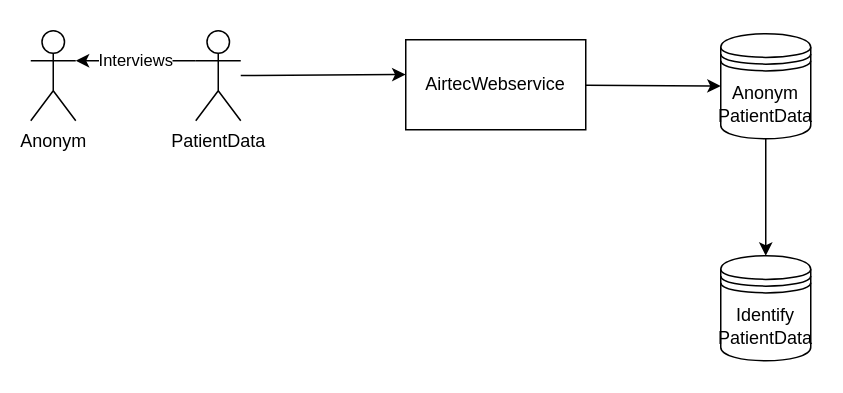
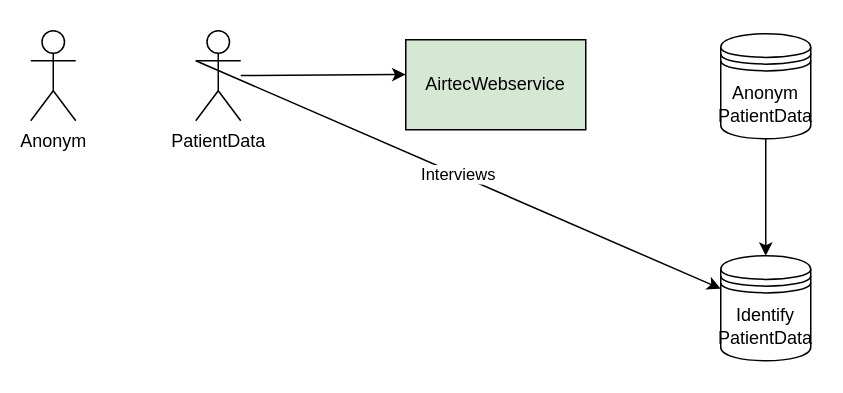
  <mxCell id="0" />
  <mxCell id="1" parent="0" />
  <mxCell id="2" value="Anonym&lt;br&gt;" style="shape=umlActor;verticalLabelPosition=bottom;verticalAlign=top;html=1;outlineConnect=0;" parent="1" vertex="1"><mxGeometry x="20" y="20" width="30" height="60" as="geometry" /></mxCell>
- <mxCell id="3" value="Interviews" style="edgeStyle=none;html=1;exitX=0;exitY=0.333;exitDx=0;exitDy=0;exitPerimeter=0;entryX=1;entryY=0.333;entryDx=0;entryDy=0;entryPerimeter=0;" parent="1" source="5" target="2" edge="1"><mxGeometry relative="1" as="geometry" /></mxCell>
+ <mxCell id="3" value="Interviews" style="edgeStyle=none;html=1;exitX=0;exitY=0.333;exitDx=0;exitDy=0;exitPerimeter=0;" parent="1" source="5" target="10" edge="1"><mxGeometry relative="1" as="geometry" /></mxCell>
  <mxCell id="4" style="edgeStyle=none;html=1;entryX=-0.001;entryY=0.386;entryDx=0;entryDy=0;entryPerimeter=0;" parent="1" source="5" target="7" edge="1"><mxGeometry relative="1" as="geometry" /></mxCell>
  <mxCell id="5" value="PatientData&lt;br&gt;" style="shape=umlActor;verticalLabelPosition=bottom;verticalAlign=top;html=1;outlineConnect=0;" parent="1" vertex="1"><mxGeometry x="130" y="20" width="30" height="60" as="geometry" /></mxCell>
- <mxCell id="6" style="edgeStyle=none;html=1;" parent="1" source="7" target="9" edge="1"><mxGeometry relative="1" as="geometry" /></mxCell>
- <mxCell id="7" value="AirtecWebservice" style="rounded=0;whiteSpace=wrap;html=1;" parent="1" vertex="1"><mxGeometry x="270" y="26" width="120" height="60" as="geometry" /></mxCell>
+ <mxCell id="7" value="AirtecWebservice" style="rounded=0;whiteSpace=wrap;html=1;fillColor=#d5e8d4;" parent="1" vertex="1"><mxGeometry x="270" y="26" width="120" height="60" as="geometry" /></mxCell>
  <mxCell id="8" style="edgeStyle=none;html=1;" edge="1" parent="1" source="9" target="10"><mxGeometry relative="1" as="geometry" /></mxCell>
  <mxCell id="9" value="Anonym&lt;br&gt;PatientData" style="shape=datastore;whiteSpace=wrap;html=1;" parent="1" vertex="1"><mxGeometry x="480" y="22" width="60" height="70" as="geometry" /></mxCell>
  <mxCell id="10" value="Identify&lt;br&gt;PatientData" style="shape=datastore;whiteSpace=wrap;html=1;" vertex="1" parent="1"><mxGeometry x="480" y="170" width="60" height="70" as="geometry" /></mxCell>
